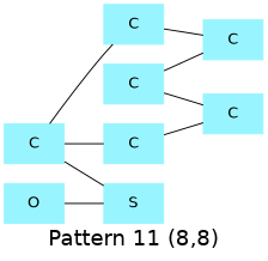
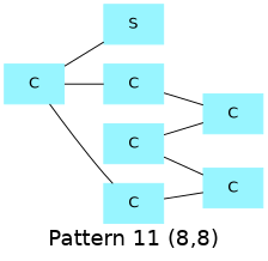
  graph {
    fontname="DejaVu Sans"
    fontsize=20
    label="Pattern 11 (8,8)"
    rankdir=LR
    node [color=cadetblue1 fontname="DejaVu Sans" shape=box sides=4 style=filled]
    edge [fontname="DejaVu Sans"]
    n1 [label=C]
    n2 [label=C]
    n3 [label=C]
    n4 [label=S]
    n5 [label=C]
    n6 [label=C]
    n7 [label=C]
-   n8 [label=O]
    n1 -- n2
    n1 -- n3
    n1 -- n4
    n2 -- n5
    n3 -- n6
    n7 -- n5
    n7 -- n6
-   n8 -- n4
  }
